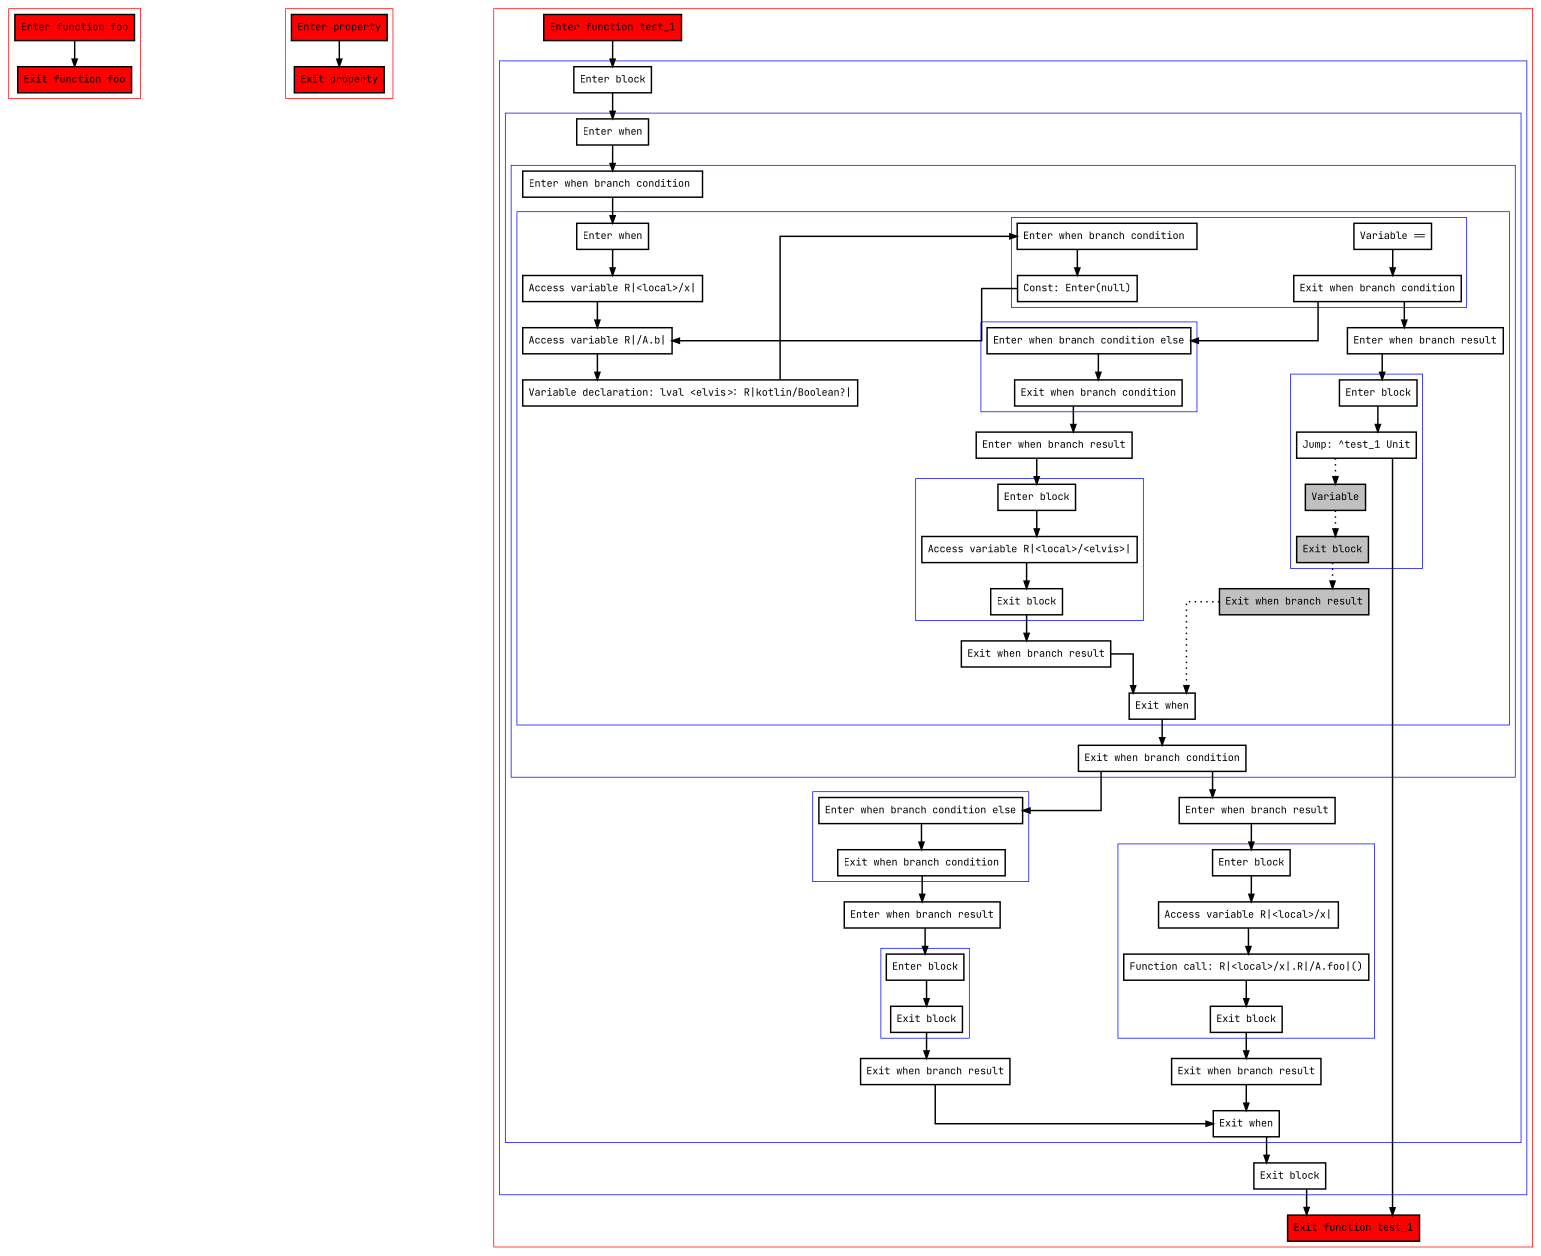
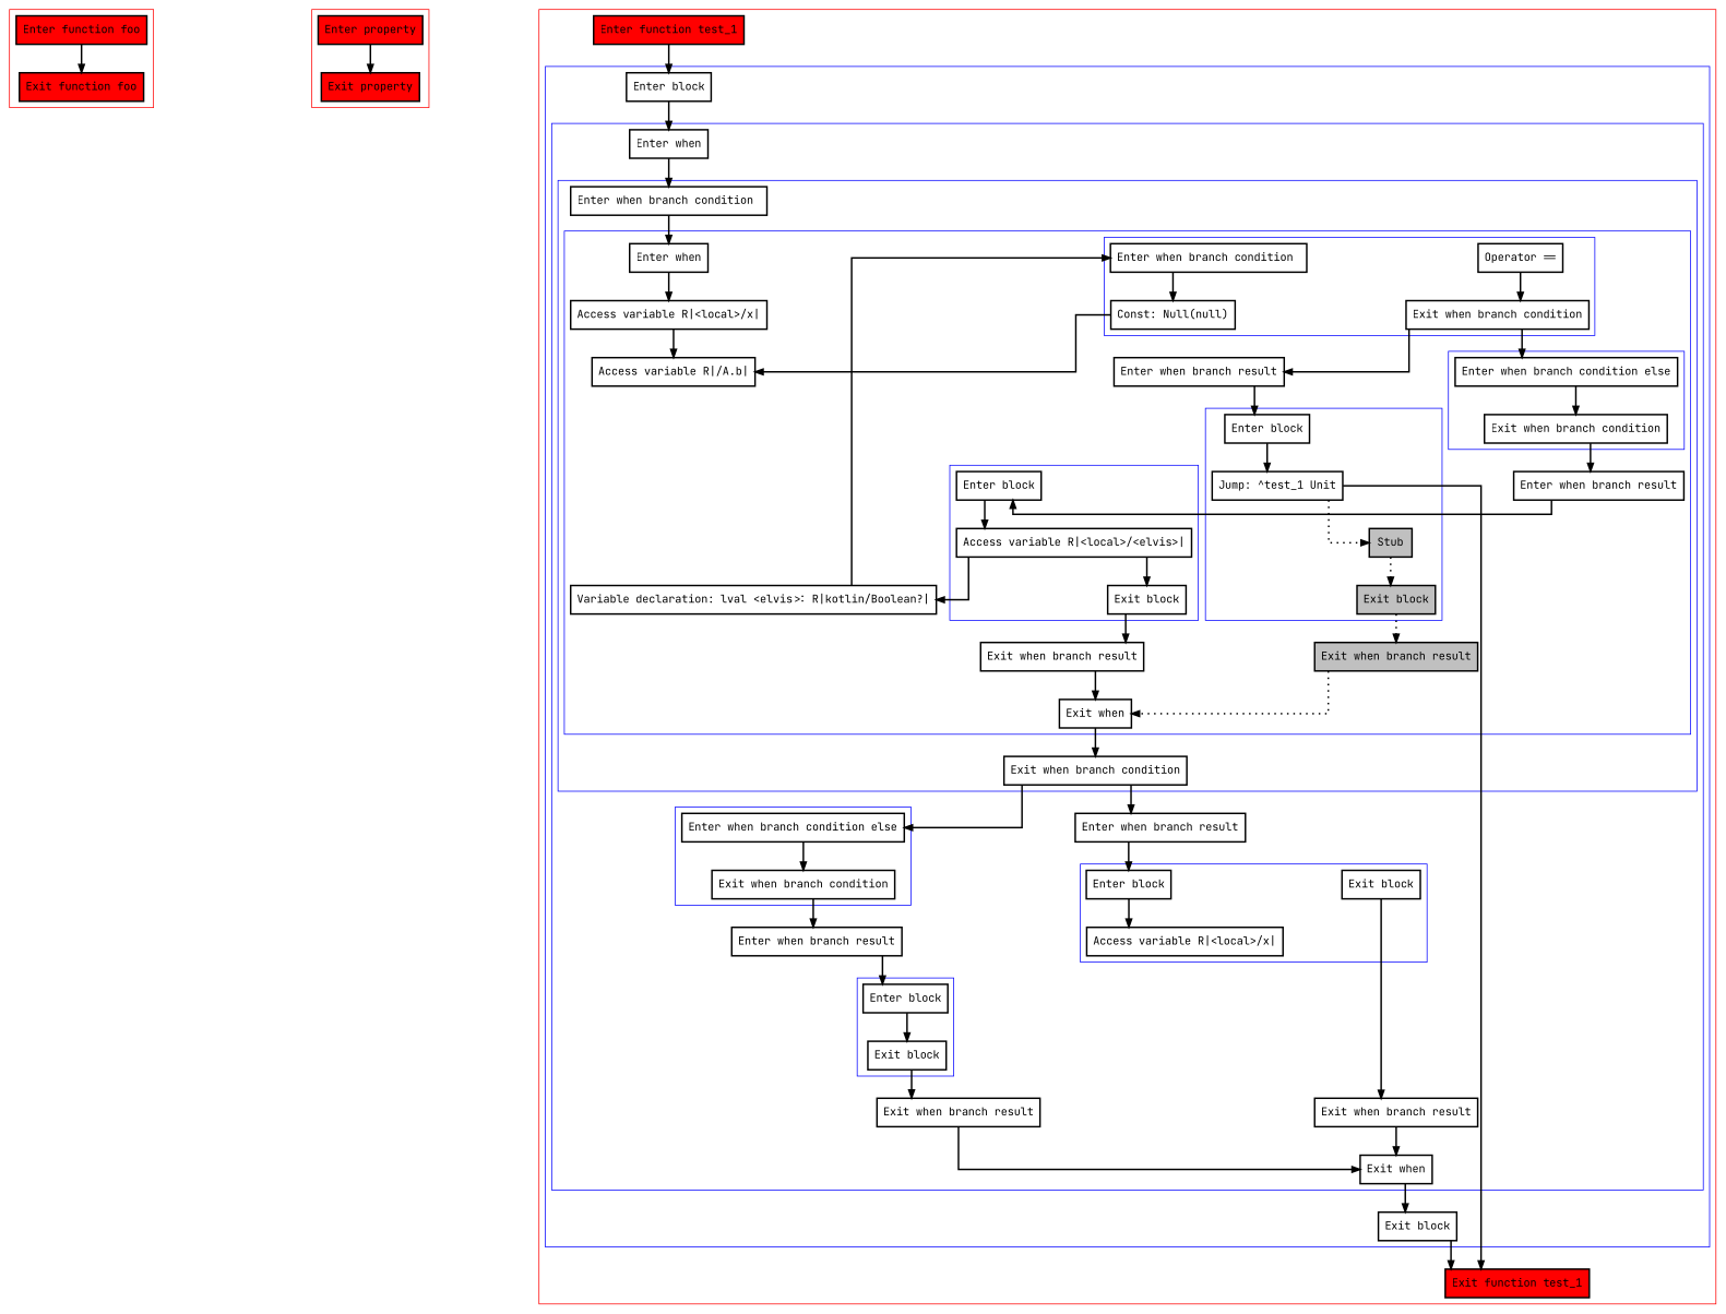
  digraph {
    fontname="JetBrains Mono"
    nodesep=3
    splines=ortho
    node [fontname="JetBrains Mono" penwidth=2 shape=box]
    edge [fontname="JetBrains Mono" penwidth=2]
    n1 [fillcolor=red label="Enter function foo" style=filled]
    n2 [fillcolor=red label="Exit function foo" style=filled]
    n3 [fillcolor=red label="Enter property" style=filled]
    n4 [fillcolor=red label="Exit property" style=filled]
    n5 [label="Enter when branch condition "]
-   n6 [label="Const: Enter(null)"]
-   n7 [label="Variable =="]
+   n6 [label="Const: Null(null)"]
+   n7 [label="Operator =="]
    n8 [label="Exit when branch condition"]
    n9 [label="Enter when branch condition else"]
    n10 [label="Exit when branch condition"]
    n11 [label="Enter block"]
    n12 [label="Access variable R|<local>/<elvis>|"]
    n13 [label="Exit block"]
    n14 [label="Enter block"]
    n15 [label="Jump: ^test_1 Unit"]
-   n16 [fillcolor=gray label=Variable style=filled]
+   n16 [fillcolor=gray label=Stub style=filled]
    n17 [fillcolor=gray label="Exit block" style=filled]
    n18 [label="Enter when"]
    n19 [label="Access variable R|<local>/x|"]
    n20 [label="Access variable R|/A.b|"]
    n21 [label="Variable declaration: lval <elvis>: R|kotlin/Boolean?|"]
    n22 [label="Enter when branch result"]
    n23 [label="Exit when branch result"]
    n24 [label="Enter when branch result"]
    n25 [fillcolor=gray label="Exit when branch result" style=filled]
    n26 [label="Exit when"]
    n27 [label="Enter when branch condition "]
    n28 [label="Exit when branch condition"]
    n29 [label="Enter when branch condition else"]
    n30 [label="Exit when branch condition"]
    n31 [label="Enter block"]
    n32 [label="Exit block"]
    n33 [label="Enter block"]
    n34 [label="Access variable R|<local>/x|"]
-   n35 [label="Function call: R|<local>/x|.R|/A.foo|()"]
    n36 [label="Exit block"]
    n37 [label="Enter when"]
    n38 [label="Enter when branch result"]
    n39 [label="Exit when branch result"]
    n40 [label="Enter when branch result"]
    n41 [label="Exit when branch result"]
    n42 [label="Exit when"]
    n43 [label="Enter block"]
    n44 [label="Exit block"]
    n45 [fillcolor=red label="Enter function test_1" style=filled]
    n46 [fillcolor=red label="Exit function test_1" style=filled]
    subgraph cluster_1 {
      color=red
      n1
      n2
    }
    subgraph cluster_2 {
      color=red
      n3
      n4
    }
    subgraph cluster_3 {
      color=red
      n45
      n46
      subgraph cluster_4 {
        color=blue
        n43
        n44
        subgraph cluster_5 {
          color=blue
          n37
          n38
          n39
          n40
          n41
          n42
          subgraph cluster_6 {
            color=blue
            n27
            n28
            subgraph cluster_7 {
              color=blue
              n18
              n19
              n20
              n21
              n22
              n23
              n24
              n25
              n26
              subgraph cluster_8 {
                color=blue
                n5
                n6
                n7
                n8
              }
              subgraph cluster_9 {
                color=blue
                n9
                n10
              }
              subgraph cluster_10 {
                color=blue
                n11
                n12
                n13
              }
              subgraph cluster_11 {
                color=blue
                n14
                n15
                n16
                n17
              }
            }
          }
          subgraph cluster_12 {
            color=blue
            n29
            n30
          }
          subgraph cluster_13 {
            color=blue
            n31
            n32
          }
          subgraph cluster_14 {
            color=blue
            n33
            n34
-           n35
            n36
          }
        }
      }
    }
    n1 -> n2
    n3 -> n4
    n5 -> n6
    n6 -> n20
    n7 -> n8
    n8 -> n9
    n8 -> n24
    n9 -> n10
    n10 -> n22
    n11 -> n12
    n12 -> n13
    n13 -> n23
    n14 -> n15
    n15 -> n16 [style=dotted]
    n15 -> n46
    n16 -> n17 [style=dotted]
    n17 -> n25 [style=dotted]
    n18 -> n19
    n19 -> n20
-   n20 -> n21
+   n12 -> n21
    n21 -> n5
    n22 -> n11
    n23 -> n26
    n24 -> n14
    n25 -> n26 [style=dotted]
    n26 -> n28
    n27 -> n18
    n28 -> n29
    n28 -> n40
    n29 -> n30
    n30 -> n38
    n31 -> n32
    n32 -> n39
    n33 -> n34
-   n34 -> n35
-   n35 -> n36
    n36 -> n41
    n37 -> n27
    n38 -> n31
    n39 -> n42
    n40 -> n33
    n41 -> n42
    n42 -> n44
    n43 -> n37
    n44 -> n46
    n45 -> n43
  }
